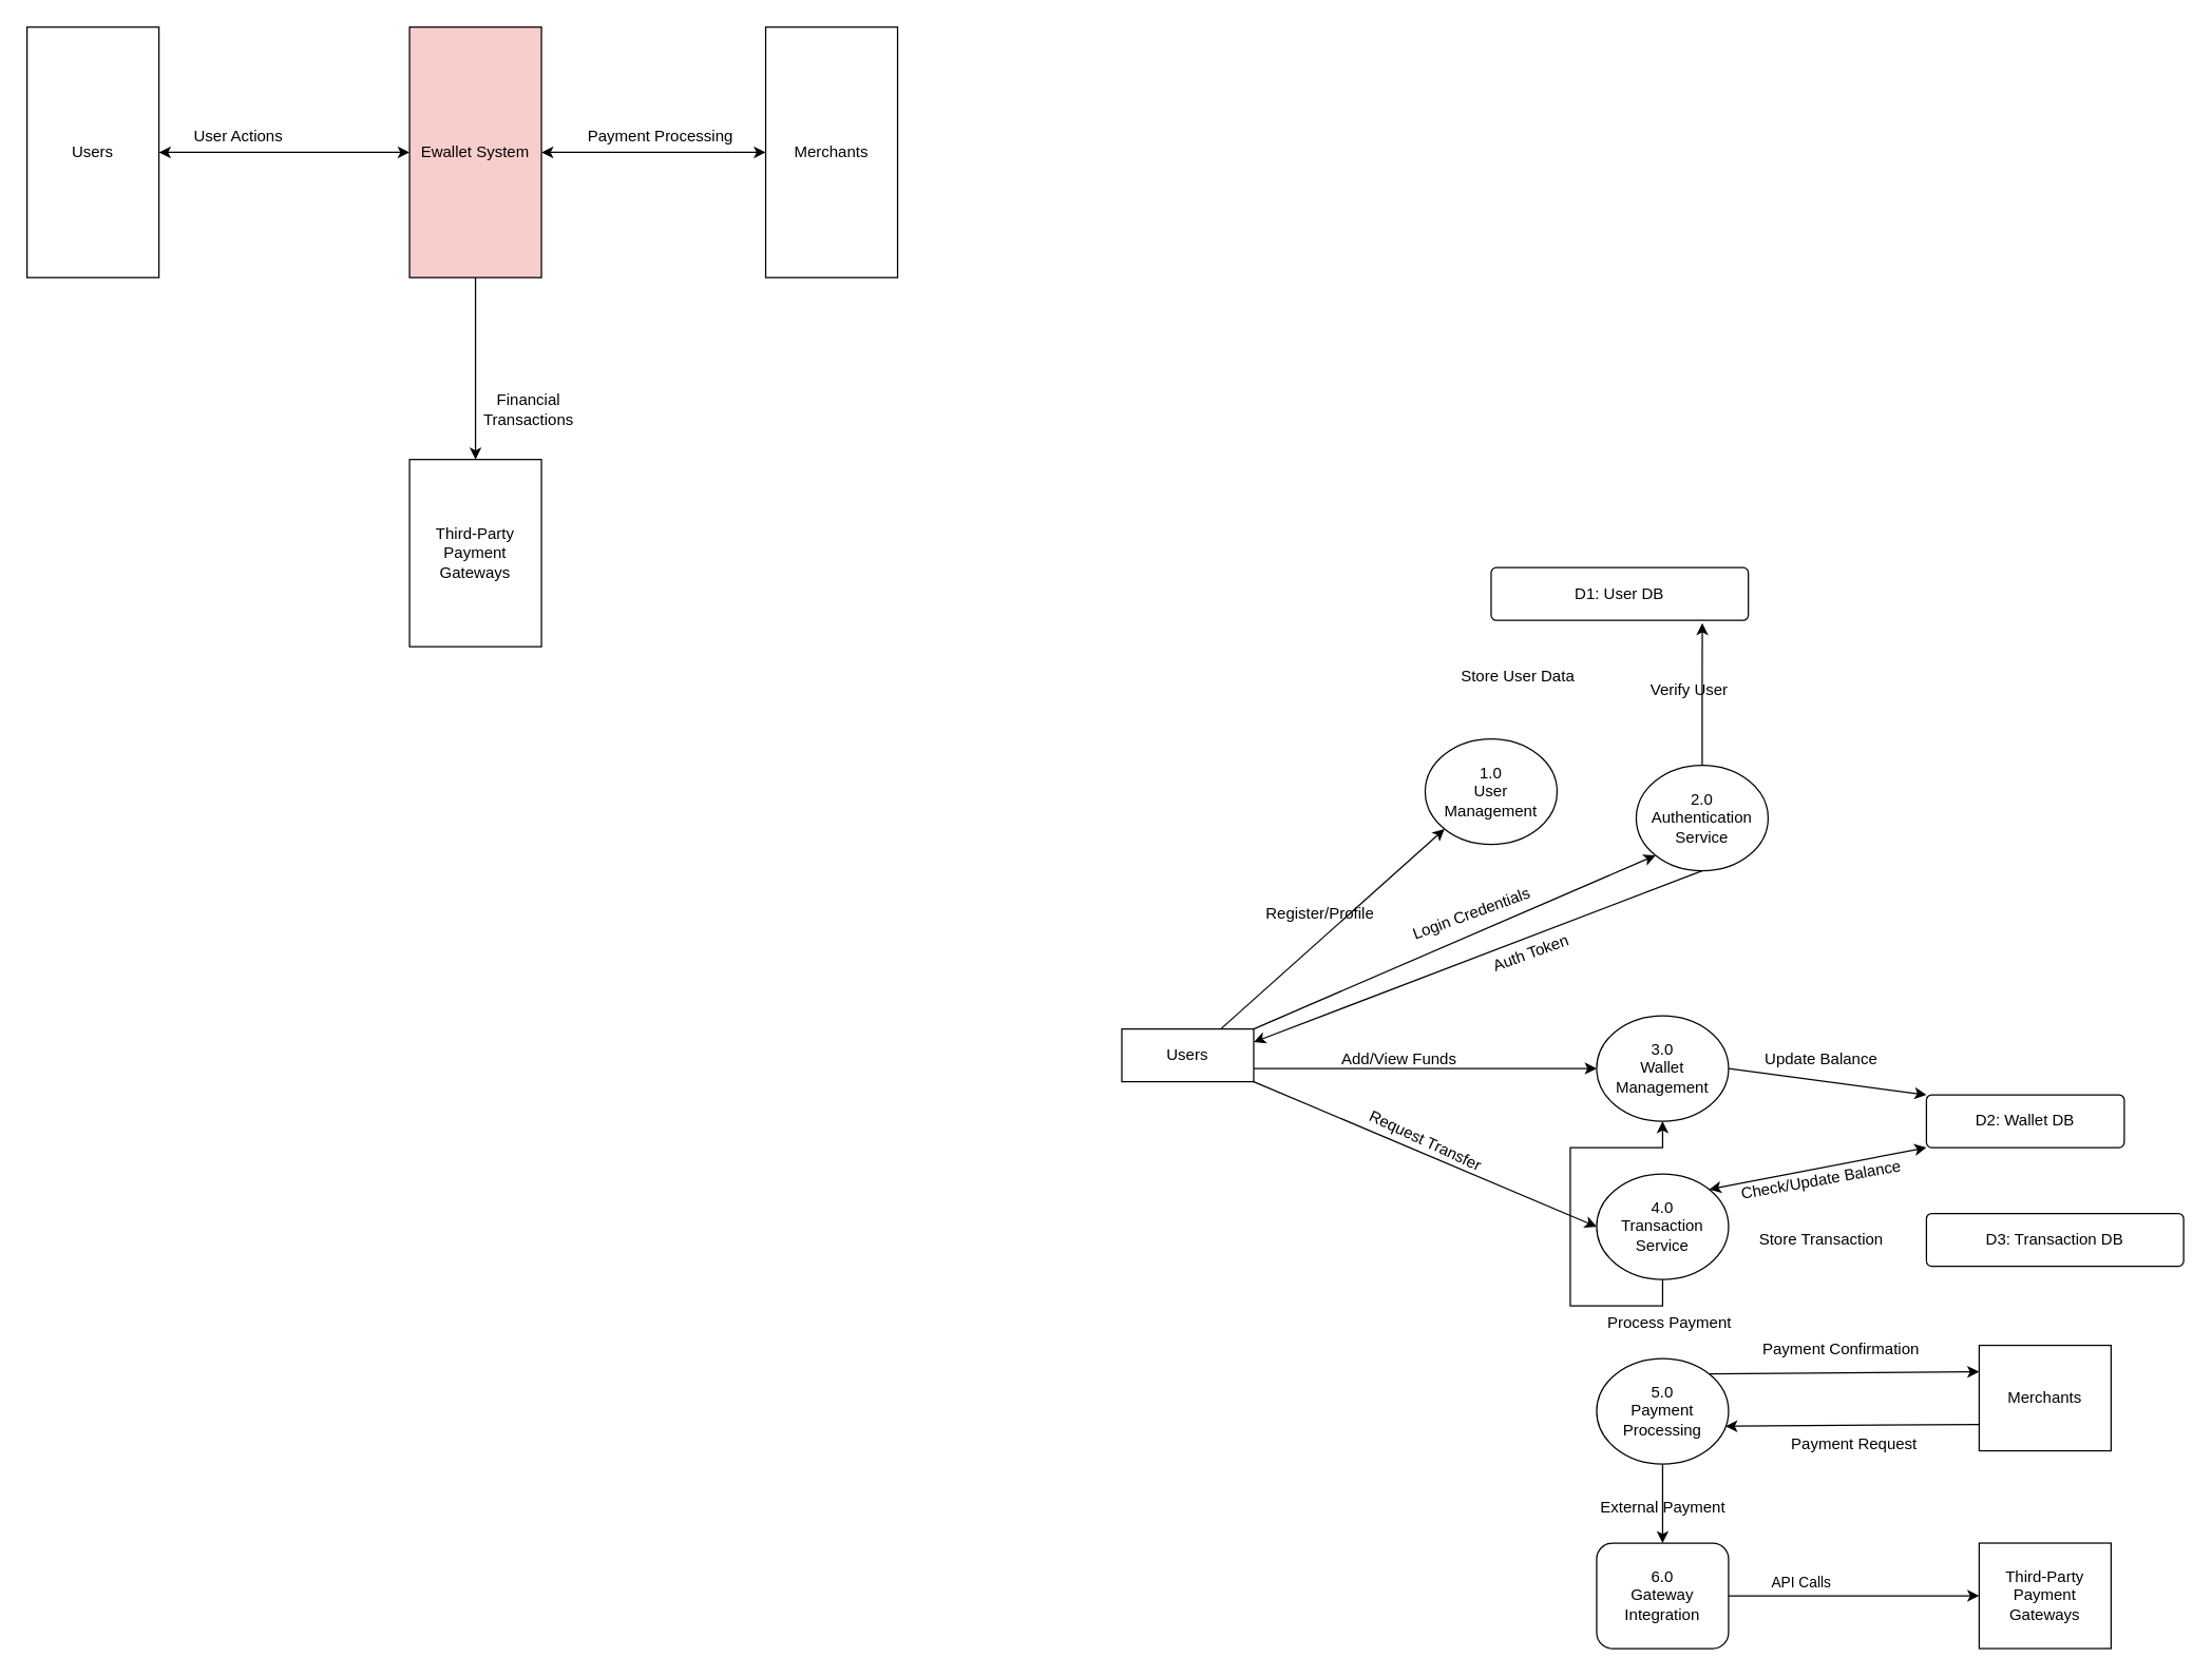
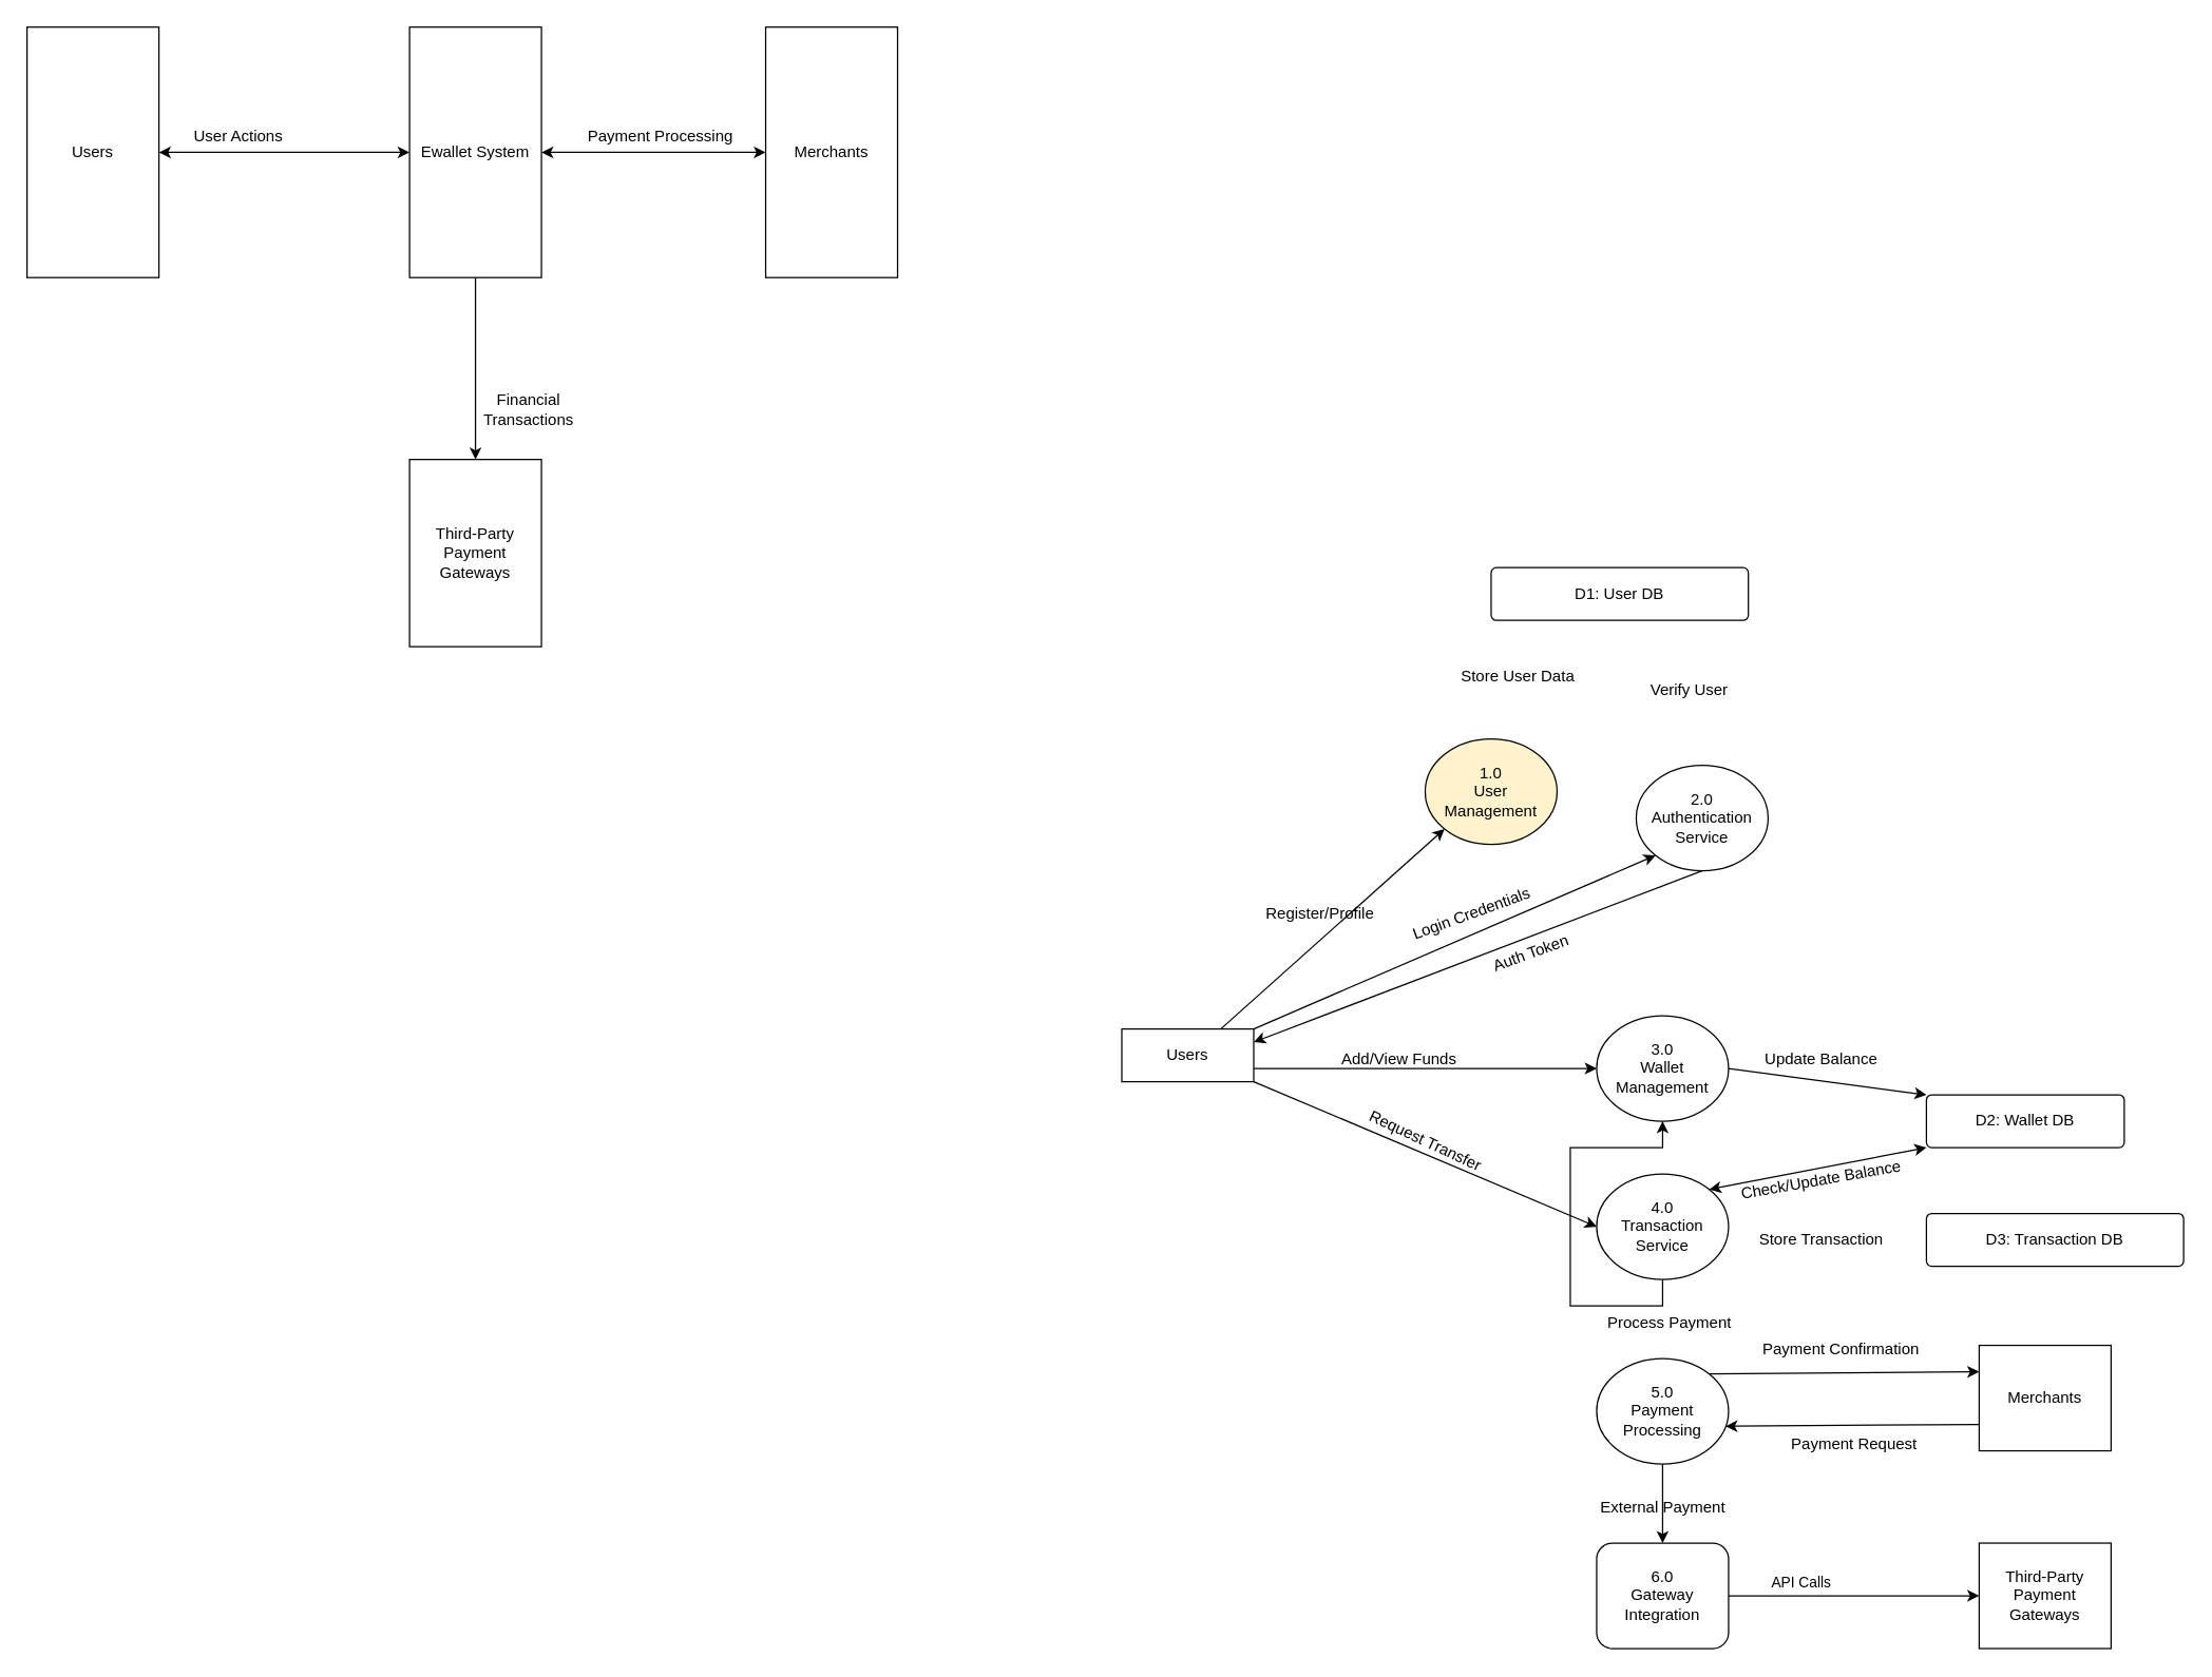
  <mxCell id="0" />
  <mxCell id="1" parent="0" />
  <mxCell id="2" style="edgeStyle=orthogonalEdgeStyle;rounded=0;orthogonalLoop=1;jettySize=auto;html=1;exitX=0.5;exitY=1;exitDx=0;exitDy=0;entryX=0.5;entryY=0;entryDx=0;entryDy=0;" edge="1" parent="1" source="3" target="50"><mxGeometry relative="1" as="geometry" /></mxCell>
- <mxCell id="3" value="Ewallet System" style="whiteSpace=wrap;html=1;align=center;fillColor=#f8cecc;" vertex="1" parent="1"><mxGeometry x="310" y="20" width="100" height="190" as="geometry" /></mxCell>
+ <mxCell id="3" value="Ewallet System" style="whiteSpace=wrap;html=1;align=center;" vertex="1" parent="1"><mxGeometry x="310" y="20" width="100" height="190" as="geometry" /></mxCell>
  <mxCell id="4" value="Users" style="whiteSpace=wrap;html=1;align=center;" vertex="1" parent="1"><mxGeometry x="20" y="20" width="100" height="190" as="geometry" /></mxCell>
  <mxCell id="5" value="Merchants" style="whiteSpace=wrap;html=1;align=center;" vertex="1" parent="1"><mxGeometry x="580" y="20" width="100" height="190" as="geometry" /></mxCell>
  <mxCell id="6" value="" style="endArrow=classic;startArrow=classic;html=1;rounded=0;exitX=1;exitY=0.5;exitDx=0;exitDy=0;entryX=0;entryY=0.5;entryDx=0;entryDy=0;" edge="1" parent="1" source="4" target="3"><mxGeometry width="50" height="50" relative="1" as="geometry"><mxPoint x="330" y="210" as="sourcePoint" /><mxPoint x="380" y="160" as="targetPoint" /></mxGeometry></mxCell>
  <mxCell id="7" value="" style="endArrow=classic;startArrow=classic;html=1;rounded=0;exitX=1;exitY=0.5;exitDx=0;exitDy=0;entryX=0;entryY=0.5;entryDx=0;entryDy=0;" edge="1" parent="1" source="3" target="5"><mxGeometry width="50" height="50" relative="1" as="geometry"><mxPoint x="130" y="125" as="sourcePoint" /><mxPoint x="320" y="125" as="targetPoint" /></mxGeometry></mxCell>
  <mxCell id="8" value="User Actions" style="text;html=1;align=center;verticalAlign=middle;resizable=0;points=[];autosize=1;strokeColor=none;fillColor=none;" vertex="1" parent="1"><mxGeometry x="135" y="88" width="90" height="30" as="geometry" /></mxCell>
  <mxCell id="9" value="Payment Processing" style="text;html=1;align=center;verticalAlign=middle;resizable=0;points=[];autosize=1;strokeColor=none;fillColor=none;" vertex="1" parent="1"><mxGeometry x="435" y="88" width="130" height="30" as="geometry" /></mxCell>
  <mxCell id="10" style="rounded=0;orthogonalLoop=1;jettySize=auto;html=1;exitX=0.75;exitY=0;exitDx=0;exitDy=0;entryX=0;entryY=1;entryDx=0;entryDy=0;" edge="1" parent="1" source="14" target="15"><mxGeometry relative="1" as="geometry" /></mxCell>
  <mxCell id="11" style="rounded=0;orthogonalLoop=1;jettySize=auto;html=1;exitX=1;exitY=0;exitDx=0;exitDy=0;entryX=0;entryY=1;entryDx=0;entryDy=0;" edge="1" parent="1" source="14" target="18"><mxGeometry relative="1" as="geometry" /></mxCell>
  <mxCell id="12" style="edgeStyle=orthogonalEdgeStyle;rounded=0;orthogonalLoop=1;jettySize=auto;html=1;exitX=1;exitY=0.75;exitDx=0;exitDy=0;entryX=0;entryY=0.5;entryDx=0;entryDy=0;" edge="1" parent="1" source="14" target="26"><mxGeometry relative="1" as="geometry" /></mxCell>
  <mxCell id="13" style="rounded=0;orthogonalLoop=1;jettySize=auto;html=1;exitX=1;exitY=1;exitDx=0;exitDy=0;entryX=0;entryY=0.5;entryDx=0;entryDy=0;" edge="1" parent="1" source="14" target="29"><mxGeometry relative="1" as="geometry" /></mxCell>
  <mxCell id="14" value="Users" style="whiteSpace=wrap;html=1;align=center;" vertex="1" parent="1"><mxGeometry x="850" y="780" width="100" height="40" as="geometry" /></mxCell>
- <mxCell id="15" value="1.0&lt;div&gt;User Management&lt;/div&gt;" style="ellipse;whiteSpace=wrap;html=1;align=center;" vertex="1" parent="1"><mxGeometry x="1080" y="560" width="100" height="80" as="geometry" /></mxCell>
+ <mxCell id="15" value="1.0&lt;div&gt;User Management&lt;/div&gt;" style="ellipse;whiteSpace=wrap;html=1;align=center;fillColor=#fff2cc;" vertex="1" parent="1"><mxGeometry x="1080" y="560" width="100" height="80" as="geometry" /></mxCell>
  <mxCell id="16" value="Register/Profile" style="text;html=1;align=center;verticalAlign=middle;resizable=0;points=[];autosize=1;strokeColor=none;fillColor=none;" vertex="1" parent="1"><mxGeometry x="945" y="678" width="110" height="30" as="geometry" /></mxCell>
  <mxCell id="17" style="rounded=0;orthogonalLoop=1;jettySize=auto;html=1;exitX=0.5;exitY=1;exitDx=0;exitDy=0;entryX=1;entryY=0.25;entryDx=0;entryDy=0;" edge="1" parent="1" source="18" target="14"><mxGeometry relative="1" as="geometry" /></mxCell>
  <mxCell id="18" value="2.0&lt;div&gt;Authentication Service&lt;/div&gt;" style="ellipse;whiteSpace=wrap;html=1;align=center;" vertex="1" parent="1"><mxGeometry x="1240" y="580" width="100" height="80" as="geometry" /></mxCell>
  <mxCell id="19" value="Login Credentials" style="text;html=1;align=center;verticalAlign=middle;resizable=0;points=[];autosize=1;strokeColor=none;fillColor=none;rotation=-20;" vertex="1" parent="1"><mxGeometry x="1055" y="678" width="120" height="30" as="geometry" /></mxCell>
  <mxCell id="20" value="Auth Token" style="text;html=1;align=center;verticalAlign=middle;resizable=0;points=[];autosize=1;strokeColor=none;fillColor=none;rotation=-20;" vertex="1" parent="1"><mxGeometry x="1120" y="708" width="80" height="30" as="geometry" /></mxCell>
  <mxCell id="21" value="D1: User DB" style="rounded=1;arcSize=10;whiteSpace=wrap;html=1;align=center;" vertex="1" parent="1"><mxGeometry x="1130" y="430" width="195" height="40" as="geometry" /></mxCell>
- <mxCell id="22" style="edgeStyle=orthogonalEdgeStyle;rounded=0;orthogonalLoop=1;jettySize=auto;html=1;exitX=0.5;exitY=0;exitDx=0;exitDy=0;entryX=0.821;entryY=1.054;entryDx=0;entryDy=0;entryPerimeter=0;" edge="1" parent="1" source="18" target="21"><mxGeometry relative="1" as="geometry" /></mxCell>
  <mxCell id="23" value="Store User Data" style="text;html=1;align=center;verticalAlign=middle;resizable=0;points=[];autosize=1;strokeColor=none;fillColor=none;" vertex="1" parent="1"><mxGeometry x="1095" y="498" width="110" height="30" as="geometry" /></mxCell>
  <mxCell id="24" value="Verify User" style="text;html=1;align=center;verticalAlign=middle;resizable=0;points=[];autosize=1;strokeColor=none;fillColor=none;" vertex="1" parent="1"><mxGeometry x="1240" y="508" width="80" height="30" as="geometry" /></mxCell>
  <mxCell id="25" style="rounded=0;orthogonalLoop=1;jettySize=auto;html=1;exitX=1;exitY=0.5;exitDx=0;exitDy=0;entryX=0;entryY=0;entryDx=0;entryDy=0;" edge="1" parent="1" source="26" target="31"><mxGeometry relative="1" as="geometry" /></mxCell>
  <mxCell id="26" value="3.0&lt;div&gt;Wallet Management&lt;/div&gt;" style="ellipse;whiteSpace=wrap;html=1;align=center;" vertex="1" parent="1"><mxGeometry x="1210" y="770" width="100" height="80" as="geometry" /></mxCell>
  <mxCell id="27" value="Add/View Funds" style="text;html=1;align=center;verticalAlign=middle;resizable=0;points=[];autosize=1;strokeColor=none;fillColor=none;" vertex="1" parent="1"><mxGeometry x="1005" y="788" width="110" height="30" as="geometry" /></mxCell>
  <mxCell id="28" style="edgeStyle=orthogonalEdgeStyle;rounded=0;orthogonalLoop=1;jettySize=auto;html=1;exitX=0.5;exitY=1;exitDx=0;exitDy=0;" edge="1" parent="1" source="29" target="26"><mxGeometry relative="1" as="geometry" /></mxCell>
  <mxCell id="29" value="4.0&lt;div&gt;Transaction Service&lt;/div&gt;" style="ellipse;whiteSpace=wrap;html=1;align=center;" vertex="1" parent="1"><mxGeometry x="1210" y="890" width="100" height="80" as="geometry" /></mxCell>
  <mxCell id="30" value="Request Transfer" style="text;html=1;align=center;verticalAlign=middle;resizable=0;points=[];autosize=1;strokeColor=none;fillColor=none;rotation=25;" vertex="1" parent="1"><mxGeometry x="1020" y="850" width="120" height="30" as="geometry" /></mxCell>
  <mxCell id="31" value="D2: Wallet DB" style="rounded=1;arcSize=10;whiteSpace=wrap;html=1;align=center;" vertex="1" parent="1"><mxGeometry x="1460" y="830" width="150" height="40" as="geometry" /></mxCell>
  <mxCell id="32" value="Update Balance" style="text;html=1;align=center;verticalAlign=middle;resizable=0;points=[];autosize=1;strokeColor=none;fillColor=none;rotation=0;" vertex="1" parent="1"><mxGeometry x="1325" y="788" width="110" height="30" as="geometry" /></mxCell>
  <mxCell id="33" value="Check/Update Balance" style="text;html=1;align=center;verticalAlign=middle;resizable=0;points=[];autosize=1;strokeColor=none;fillColor=none;rotation=-10;" vertex="1" parent="1"><mxGeometry x="1305" y="880" width="150" height="30" as="geometry" /></mxCell>
  <mxCell id="34" value="" style="endArrow=classic;startArrow=classic;html=1;rounded=0;entryX=0;entryY=1;entryDx=0;entryDy=0;exitX=1;exitY=0;exitDx=0;exitDy=0;" edge="1" parent="1" source="29" target="31"><mxGeometry width="50" height="50" relative="1" as="geometry"><mxPoint x="1310" y="910" as="sourcePoint" /><mxPoint x="1360" y="860" as="targetPoint" /></mxGeometry></mxCell>
  <mxCell id="35" style="rounded=0;orthogonalLoop=1;jettySize=auto;html=1;exitX=1;exitY=0;exitDx=0;exitDy=0;entryX=0;entryY=0.25;entryDx=0;entryDy=0;" edge="1" parent="1" source="37" target="42"><mxGeometry relative="1" as="geometry" /></mxCell>
  <mxCell id="36" style="edgeStyle=orthogonalEdgeStyle;rounded=0;orthogonalLoop=1;jettySize=auto;html=1;exitX=0.5;exitY=1;exitDx=0;exitDy=0;entryX=0.5;entryY=0;entryDx=0;entryDy=0;" edge="1" parent="1" source="37" target="47"><mxGeometry relative="1" as="geometry" /></mxCell>
  <mxCell id="37" value="5.0&lt;br&gt;Payment Processing" style="ellipse;whiteSpace=wrap;html=1;align=center;" vertex="1" parent="1"><mxGeometry x="1210" y="1030" width="100" height="80" as="geometry" /></mxCell>
  <mxCell id="38" value="D3: Transaction DB" style="rounded=1;arcSize=10;whiteSpace=wrap;html=1;align=center;" vertex="1" parent="1"><mxGeometry x="1460" y="920" width="195" height="40" as="geometry" /></mxCell>
  <mxCell id="39" value="Store Transaction" style="text;html=1;align=center;verticalAlign=middle;resizable=0;points=[];autosize=1;strokeColor=none;fillColor=none;" vertex="1" parent="1"><mxGeometry x="1320" y="925" width="120" height="30" as="geometry" /></mxCell>
  <mxCell id="40" value="Process Payment" style="text;html=1;align=center;verticalAlign=middle;resizable=0;points=[];autosize=1;strokeColor=none;fillColor=none;" vertex="1" parent="1"><mxGeometry x="1205" y="988" width="120" height="30" as="geometry" /></mxCell>
  <mxCell id="41" style="rounded=0;orthogonalLoop=1;jettySize=auto;html=1;exitX=0;exitY=0.75;exitDx=0;exitDy=0;entryX=0.977;entryY=0.642;entryDx=0;entryDy=0;entryPerimeter=0;" edge="1" parent="1" source="42" target="37"><mxGeometry relative="1" as="geometry" /></mxCell>
  <mxCell id="42" value="Merchants" style="whiteSpace=wrap;html=1;align=center;" vertex="1" parent="1"><mxGeometry x="1500" y="1020" width="100" height="80" as="geometry" /></mxCell>
  <mxCell id="43" value="Payment Confirmation" style="text;html=1;align=center;verticalAlign=middle;resizable=0;points=[];autosize=1;strokeColor=none;fillColor=none;" vertex="1" parent="1"><mxGeometry x="1325" y="1008" width="140" height="30" as="geometry" /></mxCell>
  <mxCell id="44" value="Payment Request" style="text;html=1;align=center;verticalAlign=middle;resizable=0;points=[];autosize=1;strokeColor=none;fillColor=none;" vertex="1" parent="1"><mxGeometry x="1345" y="1080" width="120" height="30" as="geometry" /></mxCell>
  <mxCell id="45" style="edgeStyle=orthogonalEdgeStyle;rounded=0;orthogonalLoop=1;jettySize=auto;html=1;exitX=1;exitY=0.5;exitDx=0;exitDy=0;entryX=0;entryY=0.5;entryDx=0;entryDy=0;" edge="1" parent="1" source="47" target="49"><mxGeometry relative="1" as="geometry" /></mxCell>
  <mxCell id="46" value="API Calls" style="edgeLabel;html=1;align=center;verticalAlign=middle;resizable=0;points=[];" vertex="1" connectable="0" parent="45"><mxGeometry x="-0.432" y="11" relative="1" as="geometry"><mxPoint as="offset" /></mxGeometry></mxCell>
  <mxCell id="47" value="6.0&lt;div&gt;Gateway Integration&lt;/div&gt;" style="whiteSpace=wrap;html=1;align=center;rounded=1;" vertex="1" parent="1"><mxGeometry x="1210" y="1170" width="100" height="80" as="geometry" /></mxCell>
  <mxCell id="48" value="External Payment" style="text;html=1;align=center;verticalAlign=middle;resizable=0;points=[];autosize=1;strokeColor=none;fillColor=none;" vertex="1" parent="1"><mxGeometry x="1200" y="1128" width="120" height="30" as="geometry" /></mxCell>
  <mxCell id="49" value="Third-Party&lt;div&gt;Payment Gateways&lt;/div&gt;" style="whiteSpace=wrap;html=1;align=center;" vertex="1" parent="1"><mxGeometry x="1500" y="1170" width="100" height="80" as="geometry" /></mxCell>
  <mxCell id="50" value="Third-Party Payment Gateways" style="whiteSpace=wrap;html=1;align=center;" vertex="1" parent="1"><mxGeometry x="310" y="348" width="100" height="142" as="geometry" /></mxCell>
  <mxCell id="51" value="Financial&lt;div&gt;Transactions&lt;/div&gt;" style="text;html=1;align=center;verticalAlign=middle;resizable=0;points=[];autosize=1;strokeColor=none;fillColor=none;" vertex="1" parent="1"><mxGeometry x="355" y="290" width="90" height="40" as="geometry" /></mxCell>
